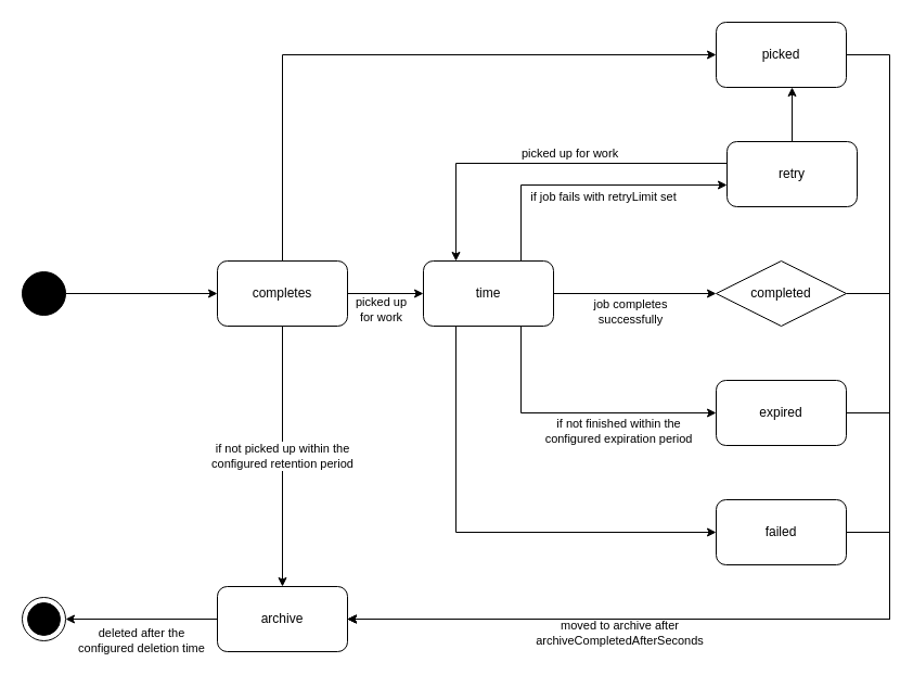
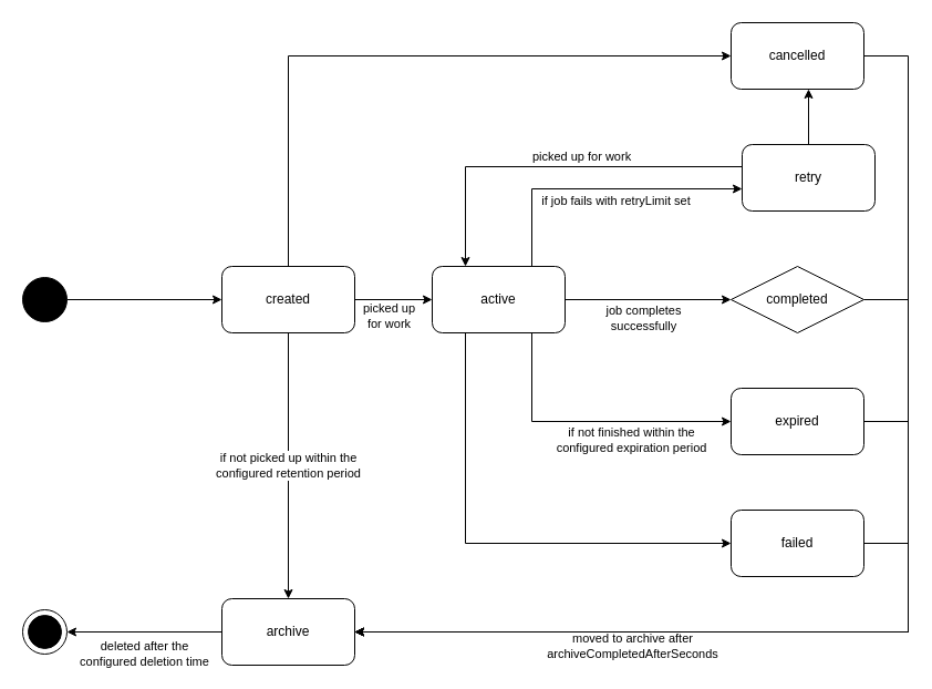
  <mxCell id="0" />
  <mxCell id="1" parent="0" />
  <mxCell id="2" value="" style="shape=ellipse;html=1;fillColor=#000000;fontSize=18;fontColor=#ffffff;" parent="1" vertex="1"><mxGeometry x="20" y="250" width="40" height="40" as="geometry" /></mxCell>
  <mxCell id="3" style="edgeStyle=orthogonalEdgeStyle;rounded=0;orthogonalLoop=1;jettySize=auto;html=1;" parent="1" source="4" target="27" edge="1"><mxGeometry relative="1" as="geometry"><Array as="points"><mxPoint x="260" y="50" /></Array></mxGeometry></mxCell>
- <mxCell id="4" value="completes" style="rounded=1;whiteSpace=wrap;html=1;" parent="1" vertex="1"><mxGeometry x="200" y="240" width="120" height="60" as="geometry" /></mxCell>
+ <mxCell id="4" value="created" style="rounded=1;whiteSpace=wrap;html=1;" parent="1" vertex="1"><mxGeometry x="200" y="240" width="120" height="60" as="geometry" /></mxCell>
  <mxCell id="5" value="archive" style="rounded=1;whiteSpace=wrap;html=1;" parent="1" vertex="1"><mxGeometry x="200" y="540" width="120" height="60" as="geometry" /></mxCell>
  <mxCell id="6" style="edgeStyle=orthogonalEdgeStyle;rounded=0;orthogonalLoop=1;jettySize=auto;html=1;" edge="1" parent="1" source="11" target="29"><mxGeometry relative="1" as="geometry"><Array as="points"><mxPoint x="420" y="490" /></Array></mxGeometry></mxCell>
  <mxCell id="7" style="edgeStyle=orthogonalEdgeStyle;rounded=0;orthogonalLoop=1;jettySize=auto;html=1;" edge="1" parent="1" source="11" target="25"><mxGeometry relative="1" as="geometry"><Array as="points"><mxPoint x="480" y="380" /></Array></mxGeometry></mxCell>
  <mxCell id="8" value="if not finished within the&lt;br&gt;configured expiration period" style="edgeLabel;html=1;align=center;verticalAlign=middle;resizable=0;points=[];" vertex="1" connectable="0" parent="7"><mxGeometry x="-0.248" y="11" relative="1" as="geometry"><mxPoint x="71" y="27" as="offset" /></mxGeometry></mxCell>
  <mxCell id="9" style="edgeStyle=orthogonalEdgeStyle;rounded=0;orthogonalLoop=1;jettySize=auto;html=1;" edge="1" parent="1" source="11" target="23"><mxGeometry relative="1" as="geometry"><Array as="points"><mxPoint x="480" y="170" /></Array></mxGeometry></mxCell>
  <mxCell id="10" value="if job fails with retryLimit set" style="edgeLabel;html=1;align=center;verticalAlign=middle;resizable=0;points=[];" vertex="1" connectable="0" parent="9"><mxGeometry x="0.072" y="-4" relative="1" as="geometry"><mxPoint x="6" y="6" as="offset" /></mxGeometry></mxCell>
- <mxCell id="11" value="time" style="rounded=1;whiteSpace=wrap;html=1;" parent="1" vertex="1"><mxGeometry x="390" y="240" width="120" height="60" as="geometry" /></mxCell>
+ <mxCell id="11" value="active" style="rounded=1;whiteSpace=wrap;html=1;" parent="1" vertex="1"><mxGeometry x="390" y="240" width="120" height="60" as="geometry" /></mxCell>
  <mxCell id="12" style="edgeStyle=orthogonalEdgeStyle;rounded=0;orthogonalLoop=1;jettySize=auto;html=1;" parent="1" source="14" target="5" edge="1"><mxGeometry relative="1" as="geometry"><Array as="points"><mxPoint x="820" y="270" /><mxPoint x="820" y="570" /></Array></mxGeometry></mxCell>
  <mxCell id="13" value="moved to archive after&lt;br&gt;archiveCompletedAfterSeconds" style="edgeLabel;html=1;align=center;verticalAlign=middle;resizable=0;points=[];" parent="12" vertex="1" connectable="0"><mxGeometry x="0.101" y="-3" relative="1" as="geometry"><mxPoint x="-128" y="15" as="offset" /></mxGeometry></mxCell>
  <mxCell id="14" value="completed" style="rhombus;whiteSpace=wrap;html=1;" parent="1" vertex="1"><mxGeometry x="660" y="240" width="120" height="60" as="geometry" /></mxCell>
  <mxCell id="15" value="" style="endArrow=classic;html=1;" parent="1" source="2" target="4" edge="1"><mxGeometry width="50" height="50" relative="1" as="geometry"><mxPoint x="320" y="550" as="sourcePoint" /><mxPoint x="370" y="500" as="targetPoint" /></mxGeometry></mxCell>
  <mxCell id="16" value="" style="endArrow=classic;html=1;" parent="1" source="4" target="11" edge="1"><mxGeometry width="50" height="50" relative="1" as="geometry"><mxPoint x="140" y="280" as="sourcePoint" /><mxPoint x="210" y="280" as="targetPoint" /></mxGeometry></mxCell>
  <mxCell id="17" value="picked up&lt;br&gt;for work" style="edgeLabel;html=1;align=center;verticalAlign=middle;resizable=0;points=[];" vertex="1" connectable="0" parent="16"><mxGeometry x="-0.343" relative="1" as="geometry"><mxPoint x="7" y="14" as="offset" /></mxGeometry></mxCell>
  <mxCell id="18" value="" style="endArrow=classic;html=1;" parent="1" source="11" target="14" edge="1"><mxGeometry width="50" height="50" relative="1" as="geometry"><mxPoint x="330" y="280" as="sourcePoint" /><mxPoint x="400" y="280" as="targetPoint" /></mxGeometry></mxCell>
  <mxCell id="19" value="job completes&lt;br&gt;successfully" style="edgeLabel;html=1;align=center;verticalAlign=middle;resizable=0;points=[];" vertex="1" connectable="0" parent="18"><mxGeometry x="0.013" y="1" relative="1" as="geometry"><mxPoint x="-6" y="17" as="offset" /></mxGeometry></mxCell>
  <mxCell id="20" style="edgeStyle=orthogonalEdgeStyle;rounded=0;orthogonalLoop=1;jettySize=auto;html=1;" edge="1" parent="1" source="23" target="11"><mxGeometry relative="1" as="geometry"><Array as="points"><mxPoint x="420" y="150" /></Array></mxGeometry></mxCell>
  <mxCell id="21" value="picked up for work" style="edgeLabel;html=1;align=center;verticalAlign=middle;resizable=0;points=[];" vertex="1" connectable="0" parent="20"><mxGeometry x="-0.139" y="-1" relative="1" as="geometry"><mxPoint y="-9" as="offset" /></mxGeometry></mxCell>
  <mxCell id="22" style="edgeStyle=orthogonalEdgeStyle;rounded=0;orthogonalLoop=1;jettySize=auto;html=1;" edge="1" parent="1" source="23" target="27"><mxGeometry relative="1" as="geometry"><Array as="points"><mxPoint x="720" y="70" /></Array></mxGeometry></mxCell>
  <mxCell id="23" value="retry" style="rounded=1;whiteSpace=wrap;html=1;" parent="1" vertex="1"><mxGeometry x="670" y="130" width="120" height="60" as="geometry" /></mxCell>
  <mxCell id="24" style="edgeStyle=orthogonalEdgeStyle;rounded=0;orthogonalLoop=1;jettySize=auto;html=1;" edge="1" parent="1" source="25" target="5"><mxGeometry relative="1" as="geometry"><Array as="points"><mxPoint x="820" y="380" /><mxPoint x="820" y="570" /></Array></mxGeometry></mxCell>
  <mxCell id="25" value="expired" style="rounded=1;whiteSpace=wrap;html=1;" parent="1" vertex="1"><mxGeometry x="660" y="350" width="120" height="60" as="geometry" /></mxCell>
  <mxCell id="26" style="edgeStyle=orthogonalEdgeStyle;rounded=0;orthogonalLoop=1;jettySize=auto;html=1;" edge="1" parent="1" source="27" target="5"><mxGeometry relative="1" as="geometry"><Array as="points"><mxPoint x="820" y="50" /><mxPoint x="820" y="570" /></Array></mxGeometry></mxCell>
- <mxCell id="27" value="picked" style="rounded=1;whiteSpace=wrap;html=1;" parent="1" vertex="1"><mxGeometry x="660" y="20" width="120" height="60" as="geometry" /></mxCell>
+ <mxCell id="27" value="cancelled" style="rounded=1;whiteSpace=wrap;html=1;" parent="1" vertex="1"><mxGeometry x="660" y="20" width="120" height="60" as="geometry" /></mxCell>
  <mxCell id="28" style="edgeStyle=orthogonalEdgeStyle;rounded=0;orthogonalLoop=1;jettySize=auto;html=1;" edge="1" parent="1" source="29" target="5"><mxGeometry relative="1" as="geometry"><Array as="points"><mxPoint x="820" y="490" /><mxPoint x="820" y="570" /></Array></mxGeometry></mxCell>
  <mxCell id="29" value="failed" style="rounded=1;whiteSpace=wrap;html=1;" parent="1" vertex="1"><mxGeometry x="660" y="460" width="120" height="60" as="geometry" /></mxCell>
  <mxCell id="30" value="if not picked up within the&lt;br&gt;configured retention period" style="endArrow=classic;html=1;" parent="1" source="4" target="5" edge="1"><mxGeometry width="50" height="50" relative="1" as="geometry"><mxPoint x="320" y="550" as="sourcePoint" /><mxPoint x="370" y="500" as="targetPoint" /></mxGeometry></mxCell>
  <mxCell id="31" value="" style="shape=mxgraph.sysml.actFinal;html=1;verticalLabelPosition=bottom;labelBackgroundColor=#ffffff;verticalAlign=top;" parent="1" vertex="1"><mxGeometry x="20" y="550" width="40" height="40" as="geometry" /></mxCell>
  <mxCell id="32" value="deleted after the&lt;br&gt;configured deletion time" style="endArrow=classic;html=1;" parent="1" source="5" target="31" edge="1"><mxGeometry y="20" width="50" height="50" relative="1" as="geometry"><mxPoint x="270" y="310" as="sourcePoint" /><mxPoint x="270" y="400" as="targetPoint" /><mxPoint as="offset" /></mxGeometry></mxCell>
